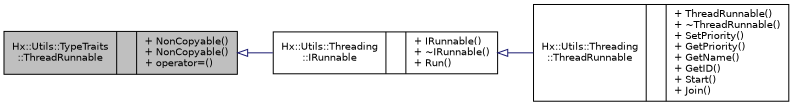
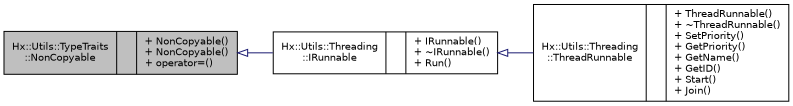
  digraph {
    rankdir=LR
    node [color=black fillcolor=white fontname=Helvetica fontsize=10 shape=record style=filled]
    edge [arrowtail=onormal color=midnightblue dir=back fontname=Helvetica fontsize=10 labelfontname=Helvetica labelfontsize=10 style=solid]
-   n1 [fillcolor=grey75 fontcolor=black height=0.2 label="{Hx::Utils::TypeTraits\l::ThreadRunnable\n||+ NonCopyable()\l+ NonCopyable()\l+ operator=()\l}" width=0.4]
+   n1 [fillcolor=grey75 fontcolor=black height=0.2 label="{Hx::Utils::TypeTraits\l::NonCopyable\n||+ NonCopyable()\l+ NonCopyable()\l+ operator=()\l}" width=0.4]
    n2 [height=0.2 label="{Hx::Utils::Threading\l::IRunnable\n||+ IRunnable()\l+ ~IRunnable()\l+ Run()\l}" width=0.4]
    n3 [height=0.2 label="{Hx::Utils::Threading\l::ThreadRunnable\n||+ ThreadRunnable()\l+ ~ThreadRunnable()\l+ SetPriority()\l+ GetPriority()\l+ GetName()\l+ GetID()\l+ Start()\l+ Join()\l}" width=0.4]
    n1 -> n2
    n2 -> n3
  }
